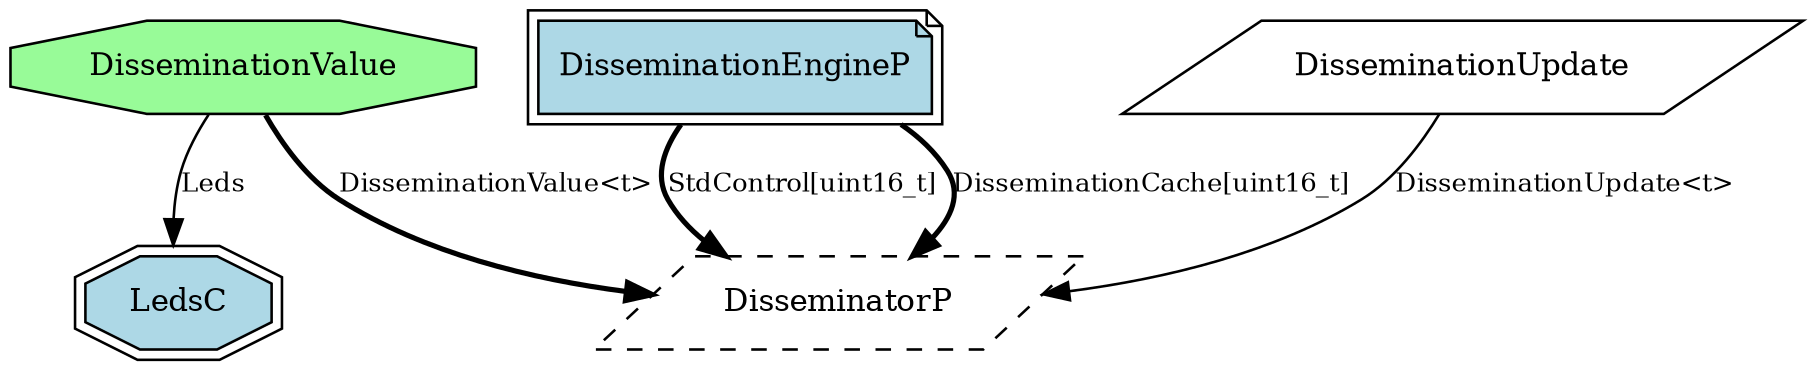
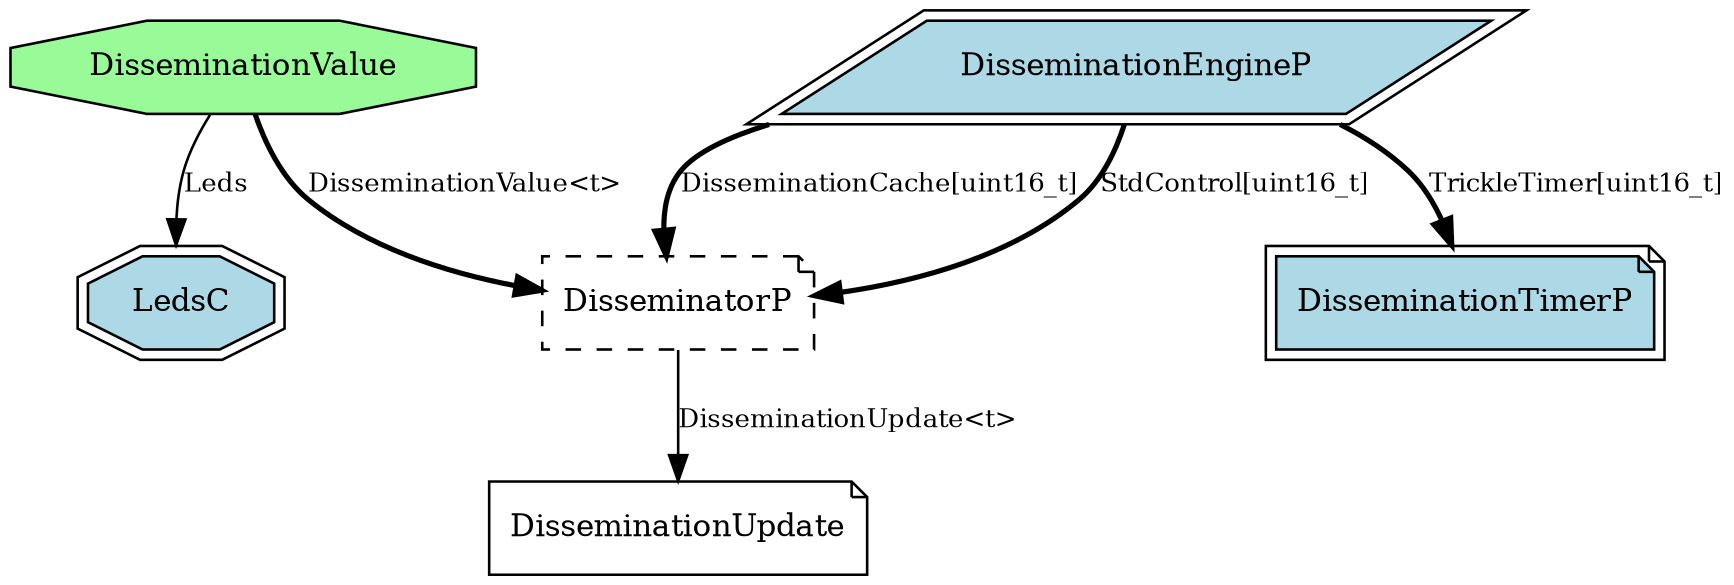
  digraph {
    node [fillcolor=lightblue fontsize=12 shape=parallelogram style=filled]
    edge [fontsize=10 style=bold]
-   n1 [fillcolor=white label=DisseminationUpdate]
-   n2 [fillcolor=white label=DisseminatorP style="dashed,filled"]
+   n1 [fillcolor=white label=DisseminationUpdate shape=note]
+   n2 [fillcolor=white label=DisseminatorP shape=note style="dashed,filled"]
    LedsC [peripheries=2 shape=octagon]
    n4 [fillcolor=palegreen label=DisseminationValue shape=octagon]
-   DisseminationEngineP [peripheries=2 shape=note]
-   n1 -> n2 [label="DisseminationUpdate<t>" style=""]
+   DisseminationEngineP [peripheries=2]
+   DisseminationTimerP [peripheries=2 shape=note]
+   n2 -> n1 [label="DisseminationUpdate<t>" style=""]
    n4 -> n2 [label="DisseminationValue<t>"]
    n4 -> LedsC [label=Leds style=""]
    DisseminationEngineP -> n2 [label="DisseminationCache[uint16_t]"]
    DisseminationEngineP -> n2 [label="StdControl[uint16_t]"]
+   DisseminationEngineP -> DisseminationTimerP [label="TrickleTimer[uint16_t]"]
  }
